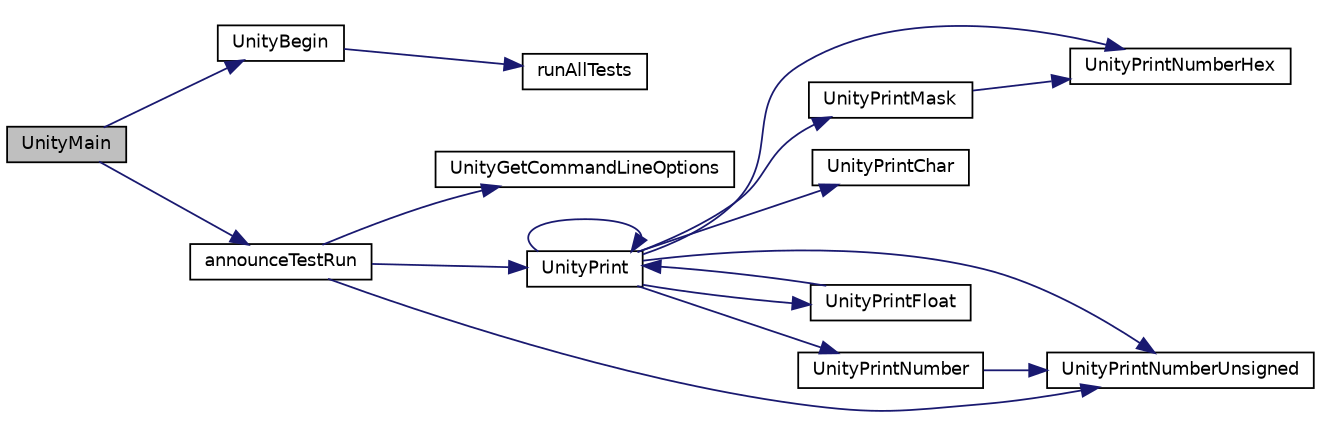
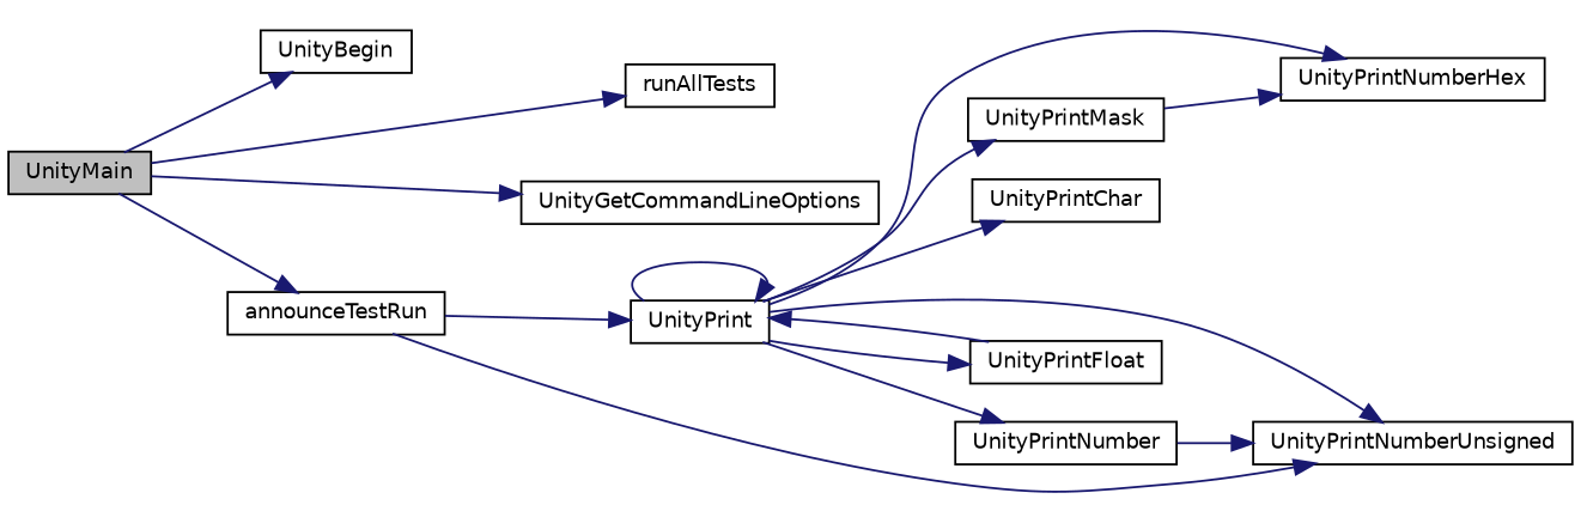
  digraph {
    rankdir=LR
    node [color=black fillcolor=white fontname=Helvetica fontsize=10 shape=record style=filled]
    edge [color=midnightblue fontname=Helvetica fontsize=10 labelfontname=Helvetica labelfontsize=10 style=solid]
    n1 [fillcolor=grey75 fontcolor=black height=0.2 label=UnityMain width=0.4]
    n2 [height=0.2 label=UnityGetCommandLineOptions width=0.4]
    n3 [height=0.2 label=UnityBegin width=0.4]
    n4 [height=0.2 label=announceTestRun width=0.4]
    n5 [height=0.2 label=runAllTests width=0.4]
    n6 [height=0.2 label=UnityPrint width=0.4]
    n7 [height=0.2 label=UnityPrintNumberUnsigned width=0.4]
    n8 [height=0.2 label=UnityPrintChar width=0.4]
    n9 [height=0.2 label=UnityPrintNumberHex width=0.4]
    n10 [height=0.2 label=UnityPrintNumber width=0.4]
    n11 [height=0.2 label=UnityPrintFloat width=0.4]
    n12 [height=0.2 label=UnityPrintMask width=0.4]
-   n4 -> n2
+   n1 -> n2
    n1 -> n3
    n1 -> n4
-   n3 -> n5
+   n1 -> n5
    n4 -> n6
    n4 -> n7
    n6 -> n6
    n6 -> n7
    n6 -> n8
    n6 -> n9
    n6 -> n10
    n6 -> n11
    n6 -> n12
    n10 -> n7
    n11 -> n6
    n12 -> n9
  }
